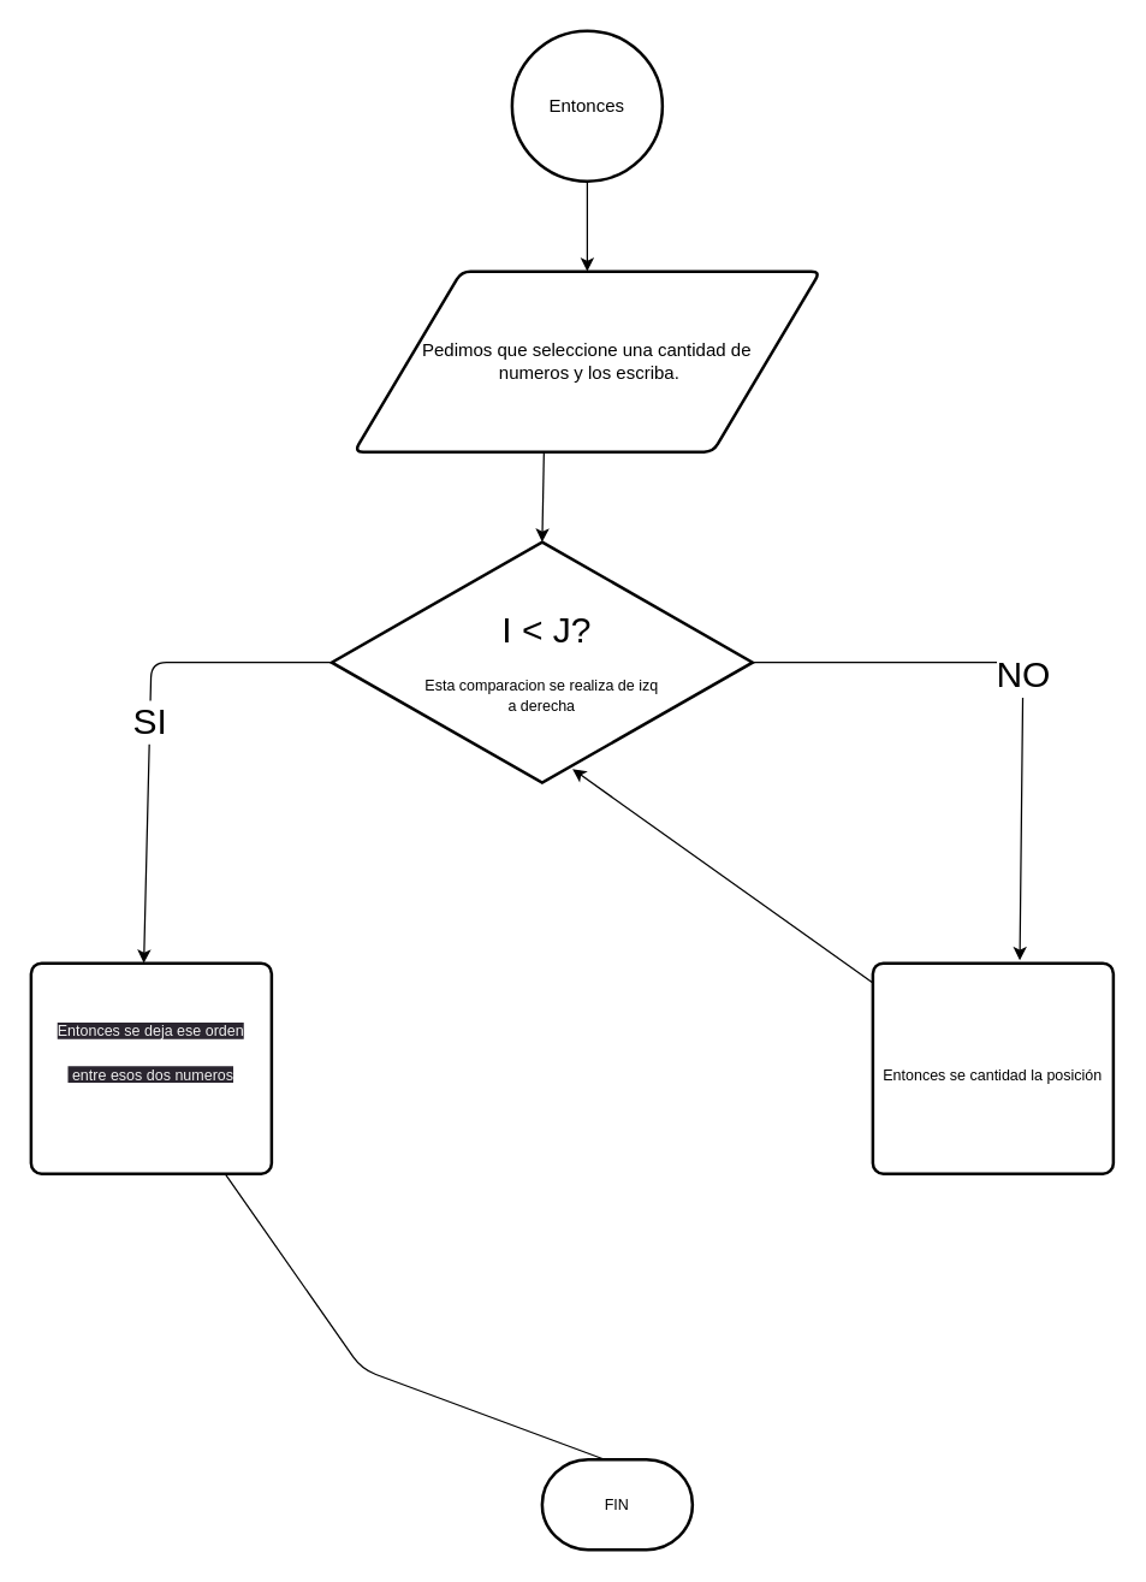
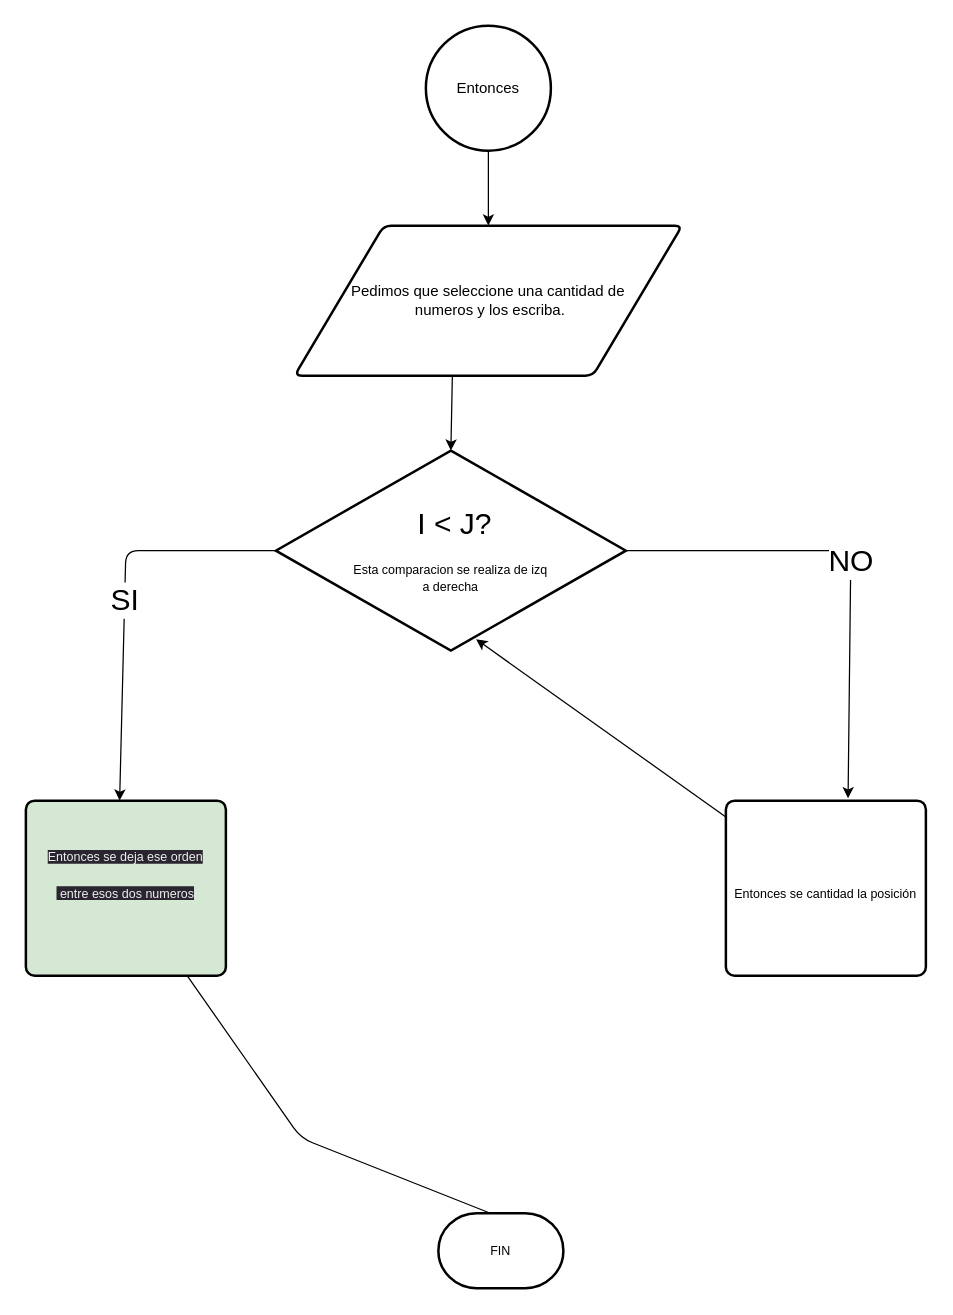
  <mxCell id="0" />
  <mxCell id="1" parent="0" />
  <mxCell id="2" style="edgeStyle=none;html=1;exitX=0.5;exitY=1;exitDx=0;exitDy=0;exitPerimeter=0;entryX=0.5;entryY=0;entryDx=0;entryDy=0;" edge="1" parent="1" source="3" target="5"><mxGeometry relative="1" as="geometry" /></mxCell>
  <mxCell id="3" value="Entonces" style="strokeWidth=2;html=1;shape=mxgraph.flowchart.start_2;whiteSpace=wrap;" vertex="1" parent="1"><mxGeometry x="340" y="20" width="100" height="100" as="geometry" /></mxCell>
  <mxCell id="4" style="edgeStyle=none;html=1;entryX=0.5;entryY=0;entryDx=0;entryDy=0;entryPerimeter=0;fontSize=24;exitX=0.407;exitY=1.007;exitDx=0;exitDy=0;exitPerimeter=0;" edge="1" parent="1" source="5" target="8"><mxGeometry relative="1" as="geometry" /></mxCell>
  <mxCell id="5" value="Pedimos que seleccione una cantidad de&lt;br&gt;&amp;nbsp;numeros y los escriba." style="shape=parallelogram;html=1;strokeWidth=2;perimeter=parallelogramPerimeter;whiteSpace=wrap;rounded=1;arcSize=12;size=0.23;" vertex="1" parent="1"><mxGeometry x="235" y="180" width="310" height="120" as="geometry" /></mxCell>
  <mxCell id="6" value="SI" style="edgeStyle=none;html=1;exitX=0;exitY=0.5;exitDx=0;exitDy=0;exitPerimeter=0;fontSize=24;entryX=0.5;entryY=0;entryDx=0;entryDy=0;" edge="1" parent="1" source="8"><mxGeometry relative="1" as="geometry"><mxPoint x="95" y="640" as="targetPoint" /><Array as="points"><mxPoint x="100" y="440" /></Array></mxGeometry></mxCell>
  <mxCell id="7" value="&lt;font style=&quot;font-size: 24px;&quot;&gt;NO&lt;/font&gt;" style="edgeStyle=none;html=1;exitX=1;exitY=0.5;exitDx=0;exitDy=0;exitPerimeter=0;fontSize=10;entryX=0.611;entryY=-0.013;entryDx=0;entryDy=0;entryPerimeter=0;" edge="1" parent="1" source="8" target="12"><mxGeometry relative="1" as="geometry"><mxPoint x="680" y="630" as="targetPoint" /><Array as="points"><mxPoint x="650" y="440" /><mxPoint x="680" y="440" /></Array></mxGeometry></mxCell>
  <mxCell id="8" value="&lt;font style=&quot;&quot;&gt;&lt;span style=&quot;font-size: 24px;&quot;&gt;&amp;nbsp;I &amp;lt; J?&lt;/span&gt;&lt;br&gt;&lt;br&gt;&lt;font style=&quot;font-size: 10px;&quot;&gt;Esta comparacion se realiza de izq &lt;br&gt;a derecha&lt;/font&gt;&lt;br&gt;&lt;/font&gt;" style="strokeWidth=2;html=1;shape=mxgraph.flowchart.decision;whiteSpace=wrap;align=center;" vertex="1" parent="1"><mxGeometry x="220" y="360" width="280" height="160" as="geometry" /></mxCell>
  <mxCell id="9" style="edgeStyle=none;html=1;fontSize=10;entryX=0.406;entryY=-0.005;entryDx=0;entryDy=0;entryPerimeter=0;endArrow=none;" edge="1" parent="1" source="10" target="13"><mxGeometry relative="1" as="geometry"><mxPoint x="400" y="960" as="targetPoint" /><Array as="points"><mxPoint x="240" y="910" /></Array></mxGeometry></mxCell>
- <mxCell id="10" value="&#10;&lt;span style=&quot;color: rgb(240, 240, 240); font-family: Helvetica; font-size: 10px; font-style: normal; font-variant-ligatures: normal; font-variant-caps: normal; font-weight: 400; letter-spacing: normal; orphans: 2; text-align: center; text-indent: 0px; text-transform: none; widows: 2; word-spacing: 0px; -webkit-text-stroke-width: 0px; background-color: rgb(42, 37, 47); text-decoration-thickness: initial; text-decoration-style: initial; text-decoration-color: initial; float: none; display: inline !important;&quot;&gt;Entonces se deja ese orden&lt;/span&gt;&lt;br style=&quot;border-color: rgb(0, 0, 0); color: rgb(240, 240, 240); font-family: Helvetica; font-size: 10px; font-style: normal; font-variant-ligatures: normal; font-variant-caps: normal; font-weight: 400; letter-spacing: normal; orphans: 2; text-align: center; text-indent: 0px; text-transform: none; widows: 2; word-spacing: 0px; -webkit-text-stroke-width: 0px; background-color: rgb(42, 37, 47); text-decoration-thickness: initial; text-decoration-style: initial; text-decoration-color: initial;&quot;&gt;&lt;span style=&quot;color: rgb(240, 240, 240); font-family: Helvetica; font-size: 10px; font-style: normal; font-variant-ligatures: normal; font-variant-caps: normal; font-weight: 400; letter-spacing: normal; orphans: 2; text-align: center; text-indent: 0px; text-transform: none; widows: 2; word-spacing: 0px; -webkit-text-stroke-width: 0px; background-color: rgb(42, 37, 47); text-decoration-thickness: initial; text-decoration-style: initial; text-decoration-color: initial; float: none; display: inline !important;&quot;&gt;&amp;nbsp;entre esos dos numeros&lt;/span&gt;&#10;&#10;" style="rounded=1;whiteSpace=wrap;html=1;absoluteArcSize=1;arcSize=14;strokeWidth=2;fontSize=24;" vertex="1" parent="1"><mxGeometry y="640" width="160" height="140" as="geometry" x="20" /></mxCell>
+ <mxCell id="10" value="&#10;&lt;span style=&quot;color: rgb(240, 240, 240); font-family: Helvetica; font-size: 10px; font-style: normal; font-variant-ligatures: normal; font-variant-caps: normal; font-weight: 400; letter-spacing: normal; orphans: 2; text-align: center; text-indent: 0px; text-transform: none; widows: 2; word-spacing: 0px; -webkit-text-stroke-width: 0px; background-color: rgb(42, 37, 47); text-decoration-thickness: initial; text-decoration-style: initial; text-decoration-color: initial; float: none; display: inline !important;&quot;&gt;Entonces se deja ese orden&lt;/span&gt;&lt;br style=&quot;border-color: rgb(0, 0, 0); color: rgb(240, 240, 240); font-family: Helvetica; font-size: 10px; font-style: normal; font-variant-ligatures: normal; font-variant-caps: normal; font-weight: 400; letter-spacing: normal; orphans: 2; text-align: center; text-indent: 0px; text-transform: none; widows: 2; word-spacing: 0px; -webkit-text-stroke-width: 0px; background-color: rgb(42, 37, 47); text-decoration-thickness: initial; text-decoration-style: initial; text-decoration-color: initial;&quot;&gt;&lt;span style=&quot;color: rgb(240, 240, 240); font-family: Helvetica; font-size: 10px; font-style: normal; font-variant-ligatures: normal; font-variant-caps: normal; font-weight: 400; letter-spacing: normal; orphans: 2; text-align: center; text-indent: 0px; text-transform: none; widows: 2; word-spacing: 0px; -webkit-text-stroke-width: 0px; background-color: rgb(42, 37, 47); text-decoration-thickness: initial; text-decoration-style: initial; text-decoration-color: initial; float: none; display: inline !important;&quot;&gt;&amp;nbsp;entre esos dos numeros&lt;/span&gt;&#10;&#10;" style="rounded=1;whiteSpace=wrap;html=1;absoluteArcSize=1;arcSize=14;strokeWidth=2;fontSize=24;fillColor=#d5e8d4;" vertex="1" parent="1"><mxGeometry y="640" width="160" height="140" as="geometry" x="20" /></mxCell>
  <mxCell id="11" style="edgeStyle=none;html=1;entryX=0.572;entryY=0.943;entryDx=0;entryDy=0;entryPerimeter=0;fontSize=10;" edge="1" parent="1" source="12" target="8"><mxGeometry relative="1" as="geometry" /></mxCell>
  <mxCell id="12" value="&lt;font style=&quot;font-size: 10px;&quot;&gt;Entonces se cantidad la posición&lt;/font&gt;" style="rounded=1;whiteSpace=wrap;html=1;absoluteArcSize=1;arcSize=14;strokeWidth=2;fontSize=24;" vertex="1" parent="1"><mxGeometry x="580" y="640" width="160" height="140" as="geometry" /></mxCell>
- <mxCell id="13" value="FIN" style="strokeWidth=2;html=1;shape=mxgraph.flowchart.terminator;whiteSpace=wrap;fontSize=10;" vertex="1" parent="1"><mxGeometry x="360" y="970" width="100" height="60" as="geometry" /></mxCell>
+ <mxCell id="13" value="FIN" style="strokeWidth=2;html=1;shape=mxgraph.flowchart.terminator;whiteSpace=wrap;fontSize=10;" vertex="1" parent="1"><mxGeometry x="350" y="970" width="100" height="60" as="geometry" /></mxCell>
